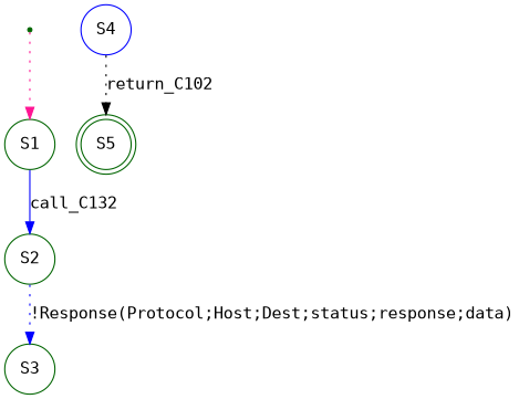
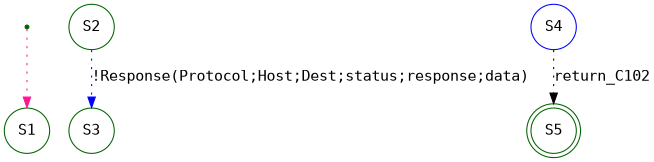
  digraph {
    fontname="DejaVu Sans Mono"
    node [color=darkgreen fontname="DejaVu Sans Mono" shape=circle]
    edge [color=blue fontname="DejaVu Sans Mono" style=dotted]
    S00 [shape=point]
    n2 [label=S1]
    n3 [label=S2]
    n4 [label=S3]
    n5 [color=blue label=S4]
    n6 [label=S5 shape=doublecircle]
    S00 -> n2 [color=deeppink]
-   n2 -> n3 [label=call_C132 style=solid]
    n3 -> n4 [label="!Response(Protocol;Host;Dest;status;response;data)"]
    n5 -> n6 [color=black label=return_C102]
  }
